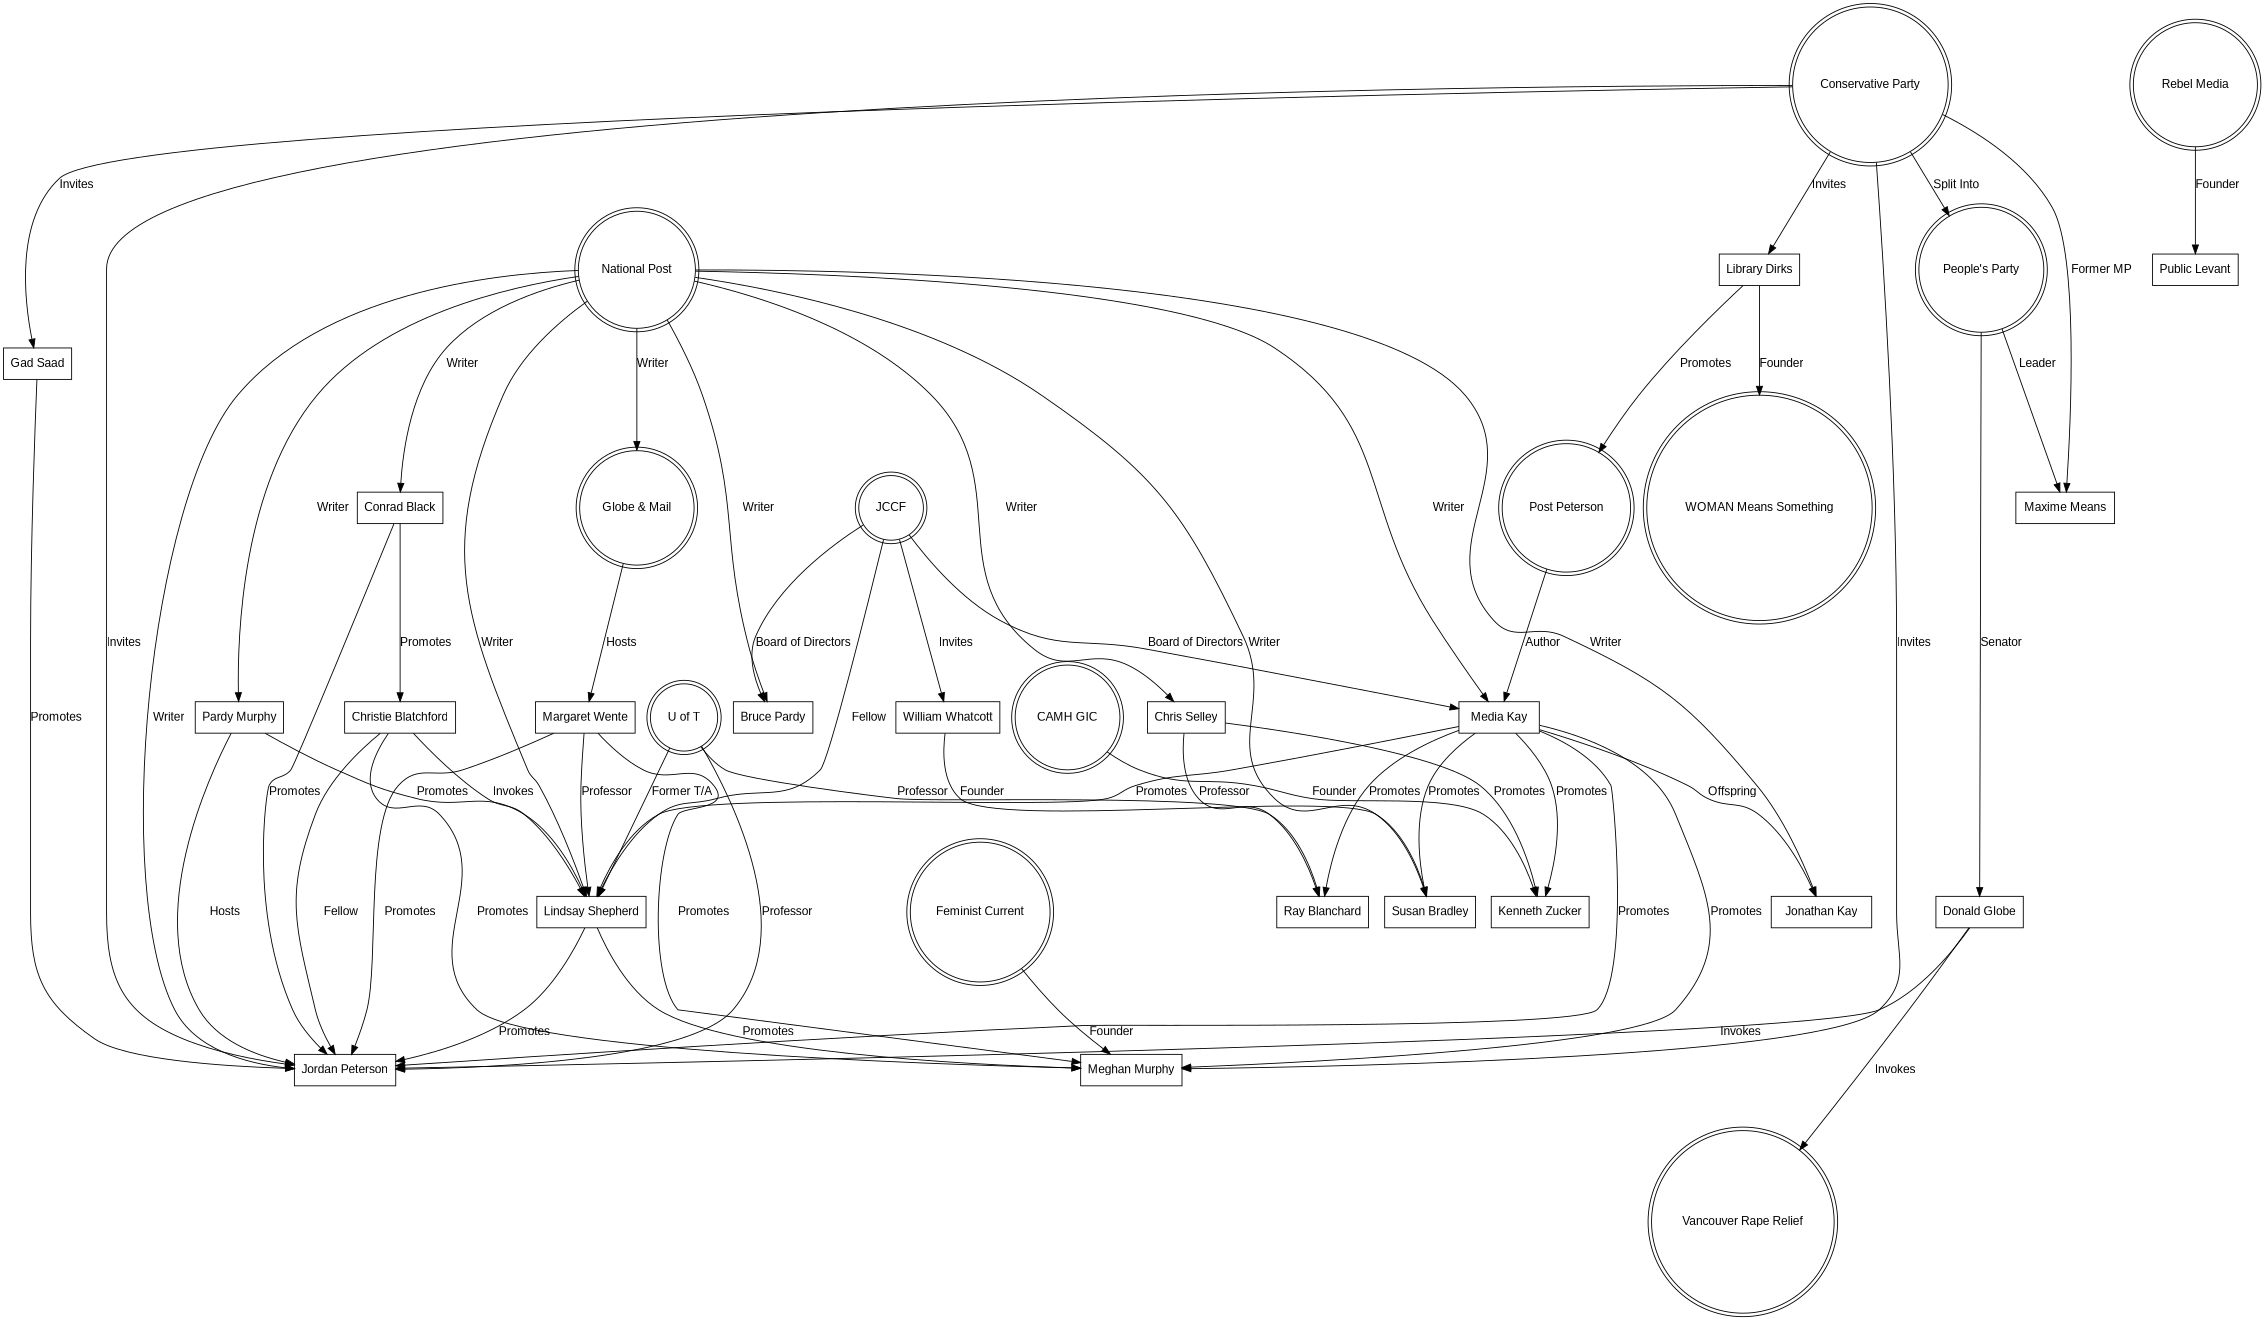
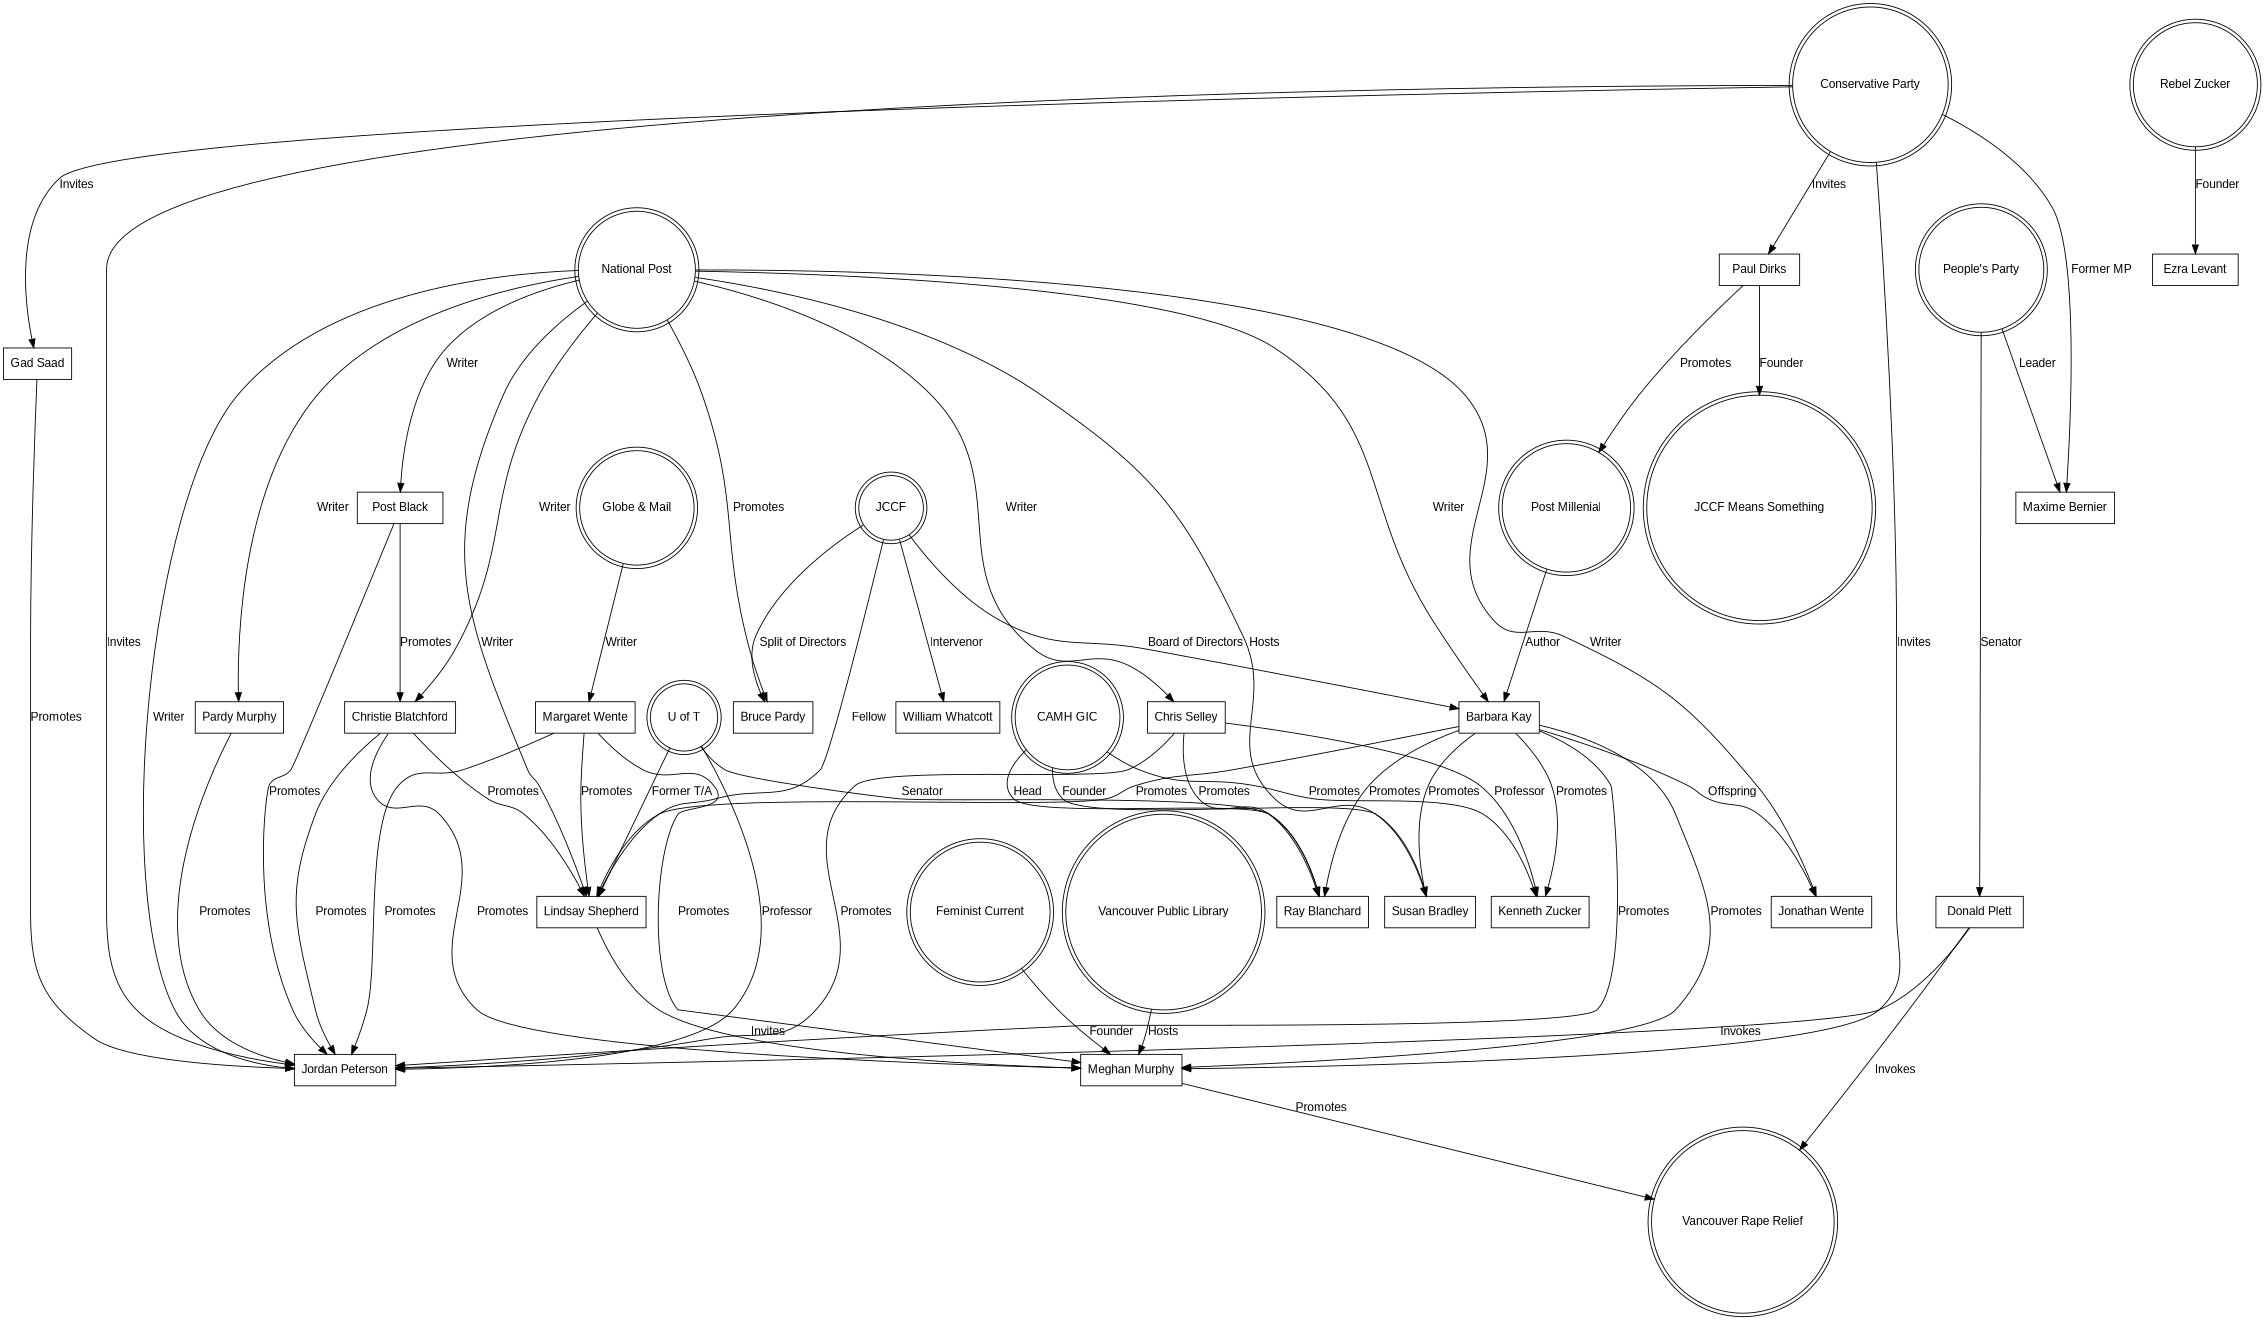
  digraph {
    fontname="Liberation Sans"
    node [fontname="Liberation Sans" shape=rectangle]
    edge [fontname="Liberation Sans"]
    "National Post" [shape=doublecircle]
-   "Barbara Kay" [label="Media Kay"]
-   "Jonathan Kay"
+   "Barbara Kay"
+   "Jonathan Kay" [label="Jonathan Wente"]
    "Jordan Peterson"
    "Lindsay Shepherd"
    "Susan Bradley"
    "Christie Blatchford"
    "Chris Selley"
-   "Conrad Black"
+   "Conrad Black" [label="Post Black"]
    "Bruce Pardy"
    n11 [label="Pardy Murphy"]
    "Meghan Murphy"
    "Kenneth Zucker"
    "Ray Blanchard"
    JCCF [shape=doublecircle]
    "William Whatcott"
    "Conservative Party" [shape=doublecircle]
    "People's Party" [shape=doublecircle]
    "Gad Saad"
-   "Maxime Bernier" [label="Maxime Means"]
-   "Paul Dirks" [label="Library Dirks"]
-   "Donald Plett" [label="Donald Globe"]
+   "Maxime Bernier"
+   "Paul Dirks"
+   "Donald Plett"
    "Vancouver Rape Relief" [shape=doublecircle]
-   "Post Millenial" [shape=doublecircle label="Post Peterson"]
-   "WOMAN Means Something" [shape=doublecircle]
+   "Post Millenial" [shape=doublecircle]
+   "WOMAN Means Something" [shape=doublecircle label="JCCF Means Something"]
    "Globe & Mail" [shape=doublecircle]
    "Margaret Wente"
-   "Rebel Media" [shape=doublecircle]
-   "Ezra Levant" [label="Public Levant"]
+   "Rebel Media" [shape=doublecircle label="Rebel Zucker"]
+   "Ezra Levant"
    "CAMH GIC" [shape=doublecircle]
    "Feminist Current" [shape=doublecircle]
+   "Vancouver Public Library" [shape=doublecircle]
    "U of T" [shape=doublecircle]
    "National Post" -> "Barbara Kay" [label=Writer]
    "National Post" -> "Jonathan Kay" [label=Writer]
    "National Post" -> "Jordan Peterson" [label=Writer]
    "National Post" -> "Lindsay Shepherd" [label=Writer]
-   "National Post" -> "Susan Bradley" [label=Writer]
-   "National Post" -> "Globe & Mail" [label=Writer]
+   "National Post" -> "Susan Bradley" [label=Hosts]
+   "National Post" -> "Christie Blatchford" [label=Writer]
    "National Post" -> "Chris Selley" [label=Writer]
    "National Post" -> "Conrad Black" [label=Writer]
-   "National Post" -> "Bruce Pardy" [label=Writer]
+   "National Post" -> "Bruce Pardy" [label=Promotes]
    "National Post" -> n11 [label=Writer]
    "Barbara Kay" -> "Jonathan Kay" [label=Offspring]
    "Barbara Kay" -> "Jordan Peterson" [label=Promotes]
    "Barbara Kay" -> "Lindsay Shepherd" [label=Promotes]
    "Barbara Kay" -> "Susan Bradley" [label=Promotes]
    "Barbara Kay" -> "Meghan Murphy" [label=Promotes]
    "Barbara Kay" -> "Kenneth Zucker" [label=Promotes]
    "Barbara Kay" -> "Ray Blanchard" [label=Promotes]
-   "Lindsay Shepherd" -> "Jordan Peterson" [label=Promotes]
-   "Lindsay Shepherd" -> "Meghan Murphy" [label=Promotes]
-   "Christie Blatchford" -> "Jordan Peterson" [label=Fellow]
-   "Christie Blatchford" -> "Lindsay Shepherd" [label=Invokes]
+   "Chris Selley" -> "Jordan Peterson" [label=Promotes]
+   "Lindsay Shepherd" -> "Meghan Murphy" [label=Invites]
+   "Christie Blatchford" -> "Jordan Peterson" [label=Promotes]
+   "Christie Blatchford" -> "Lindsay Shepherd" [label=Promotes]
    "Christie Blatchford" -> "Meghan Murphy" [label=Promotes]
-   "Chris Selley" -> "Kenneth Zucker" [label=Promotes]
-   "Chris Selley" -> "Ray Blanchard" [label=Professor]
+   "Chris Selley" -> "Kenneth Zucker" [label=Professor]
+   "Chris Selley" -> "Ray Blanchard" [label=Promotes]
    "Conrad Black" -> "Jordan Peterson" [label=Promotes]
    "Conrad Black" -> "Christie Blatchford" [label=Promotes]
-   n11 -> "Jordan Peterson" [label=Hosts]
-   n11 -> "Lindsay Shepherd" [label=Promotes]
+   n11 -> "Jordan Peterson" [label=Promotes]
+   "Meghan Murphy" -> "Vancouver Rape Relief" [label=Promotes]
    JCCF -> "Barbara Kay" [label="Board of Directors"]
    JCCF -> "Lindsay Shepherd" [label=Fellow]
-   JCCF -> "Bruce Pardy" [label="Board of Directors"]
-   JCCF -> "William Whatcott" [label=Invites]
+   JCCF -> "Bruce Pardy" [label="Split of Directors"]
+   JCCF -> "William Whatcott" [label=Intervenor]
    "Conservative Party" -> "Jordan Peterson" [label=Invites]
    "Conservative Party" -> "Meghan Murphy" [label=Invites]
-   "Conservative Party" -> "People's Party" [label="Split Into"]
    "Conservative Party" -> "Gad Saad" [label=Invites]
    "Conservative Party" -> "Maxime Bernier" [label="Former MP"]
    "Conservative Party" -> "Paul Dirks" [label=Invites]
    "People's Party" -> "Maxime Bernier" [label=Leader]
    "People's Party" -> "Donald Plett" [label=Senator]
    "Gad Saad" -> "Jordan Peterson" [label=Promotes]
    "Paul Dirks" -> "Post Millenial" [label=Promotes]
    "Paul Dirks" -> "WOMAN Means Something" [label=Founder]
    "Donald Plett" -> "Jordan Peterson" [label=Invokes]
    "Donald Plett" -> "Vancouver Rape Relief" [label=Invokes]
    "Post Millenial" -> "Barbara Kay" [label=Author]
-   "Globe & Mail" -> "Margaret Wente" [label=Hosts]
+   "Globe & Mail" -> "Margaret Wente" [label=Writer]
    "Margaret Wente" -> "Jordan Peterson" [label=Promotes]
-   "Margaret Wente" -> "Lindsay Shepherd" [label=Professor]
+   "Margaret Wente" -> "Lindsay Shepherd" [label=Promotes]
    "Margaret Wente" -> "Meghan Murphy" [label=Promotes]
    "Rebel Media" -> "Ezra Levant" [label=Founder]
-   "William Whatcott" -> "Susan Bradley" [label=Founder]
-   "CAMH GIC" -> "Kenneth Zucker" [label=Founder]
+   "CAMH GIC" -> "Susan Bradley" [label=Founder]
+   "CAMH GIC" -> "Kenneth Zucker" [label=Promotes]
+   "CAMH GIC" -> "Ray Blanchard" [label=Head]
    "Feminist Current" -> "Meghan Murphy" [label=Founder]
+   "Vancouver Public Library" -> "Meghan Murphy" [label=Hosts]
    "U of T" -> "Jordan Peterson" [label=Professor]
    "U of T" -> "Lindsay Shepherd" [label="Former T/A"]
-   "U of T" -> "Ray Blanchard" [label=Professor]
+   "U of T" -> "Ray Blanchard" [label=Senator]
  }
